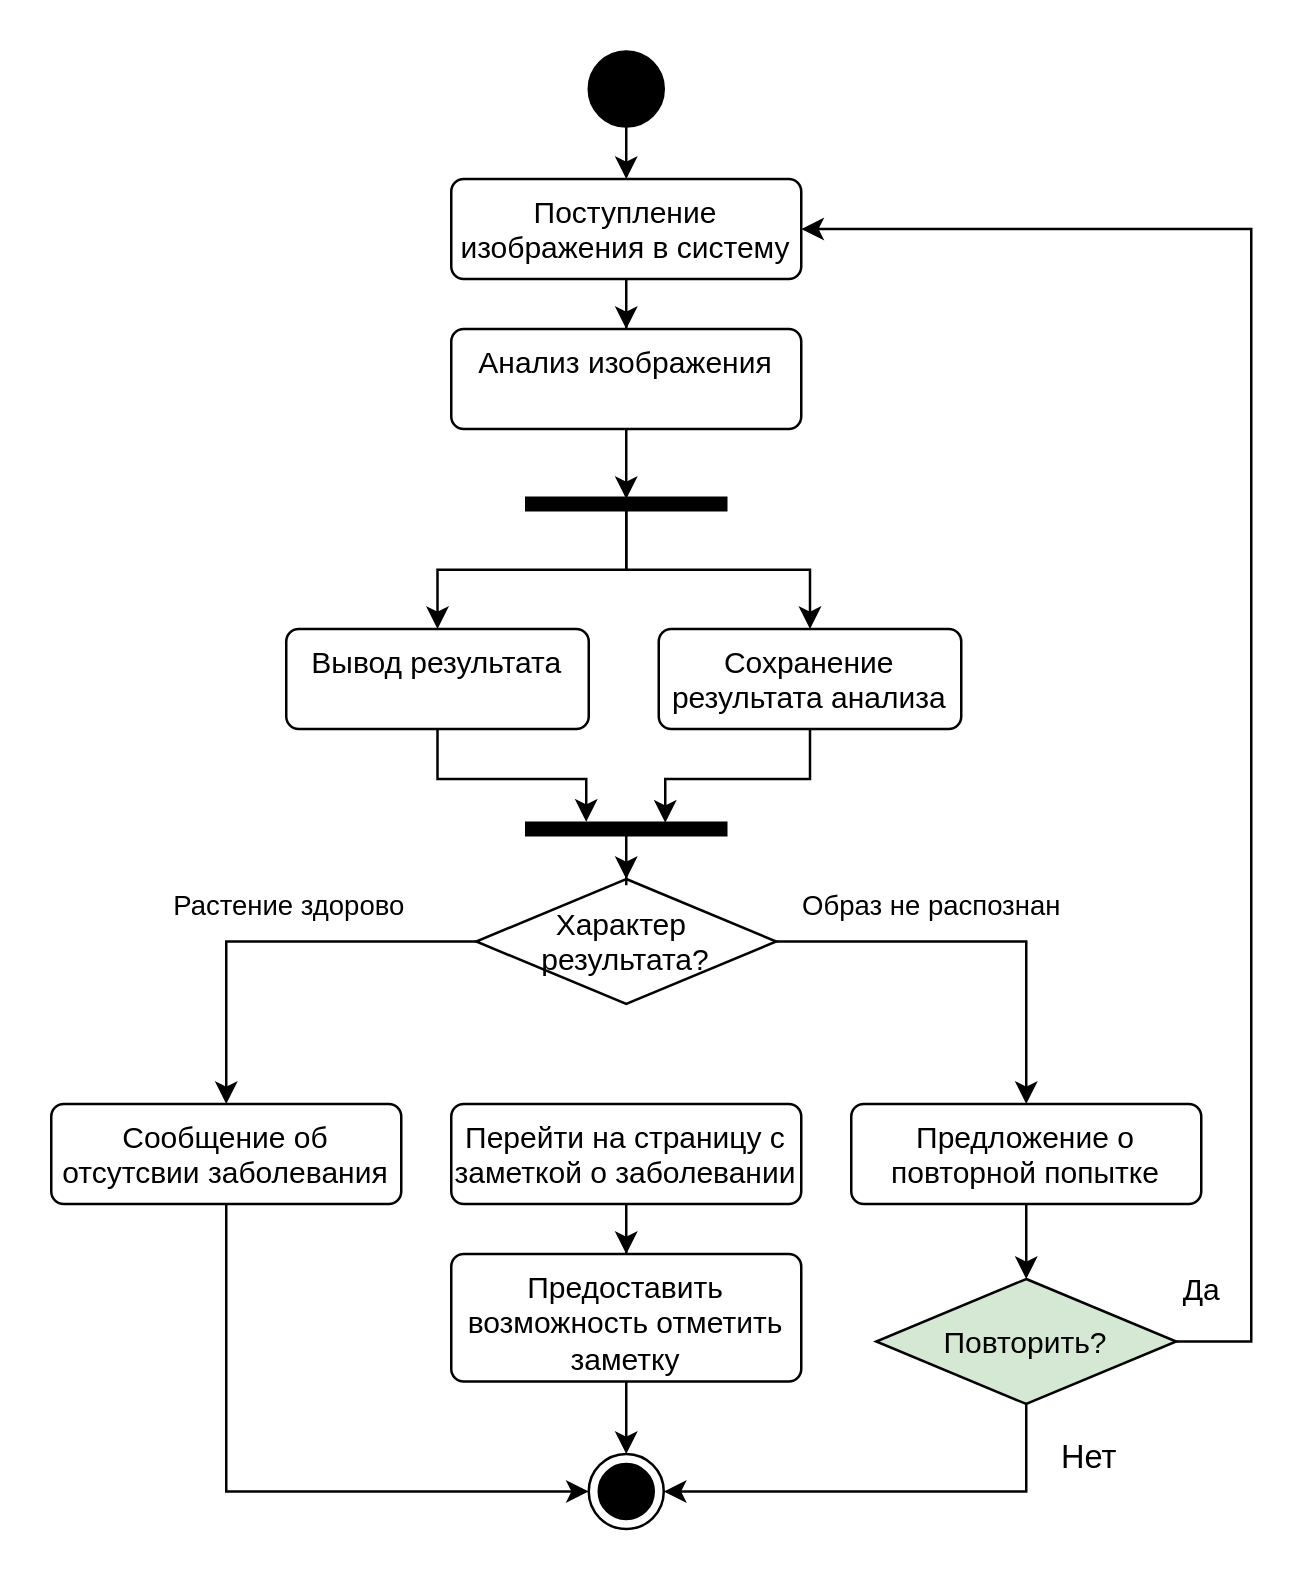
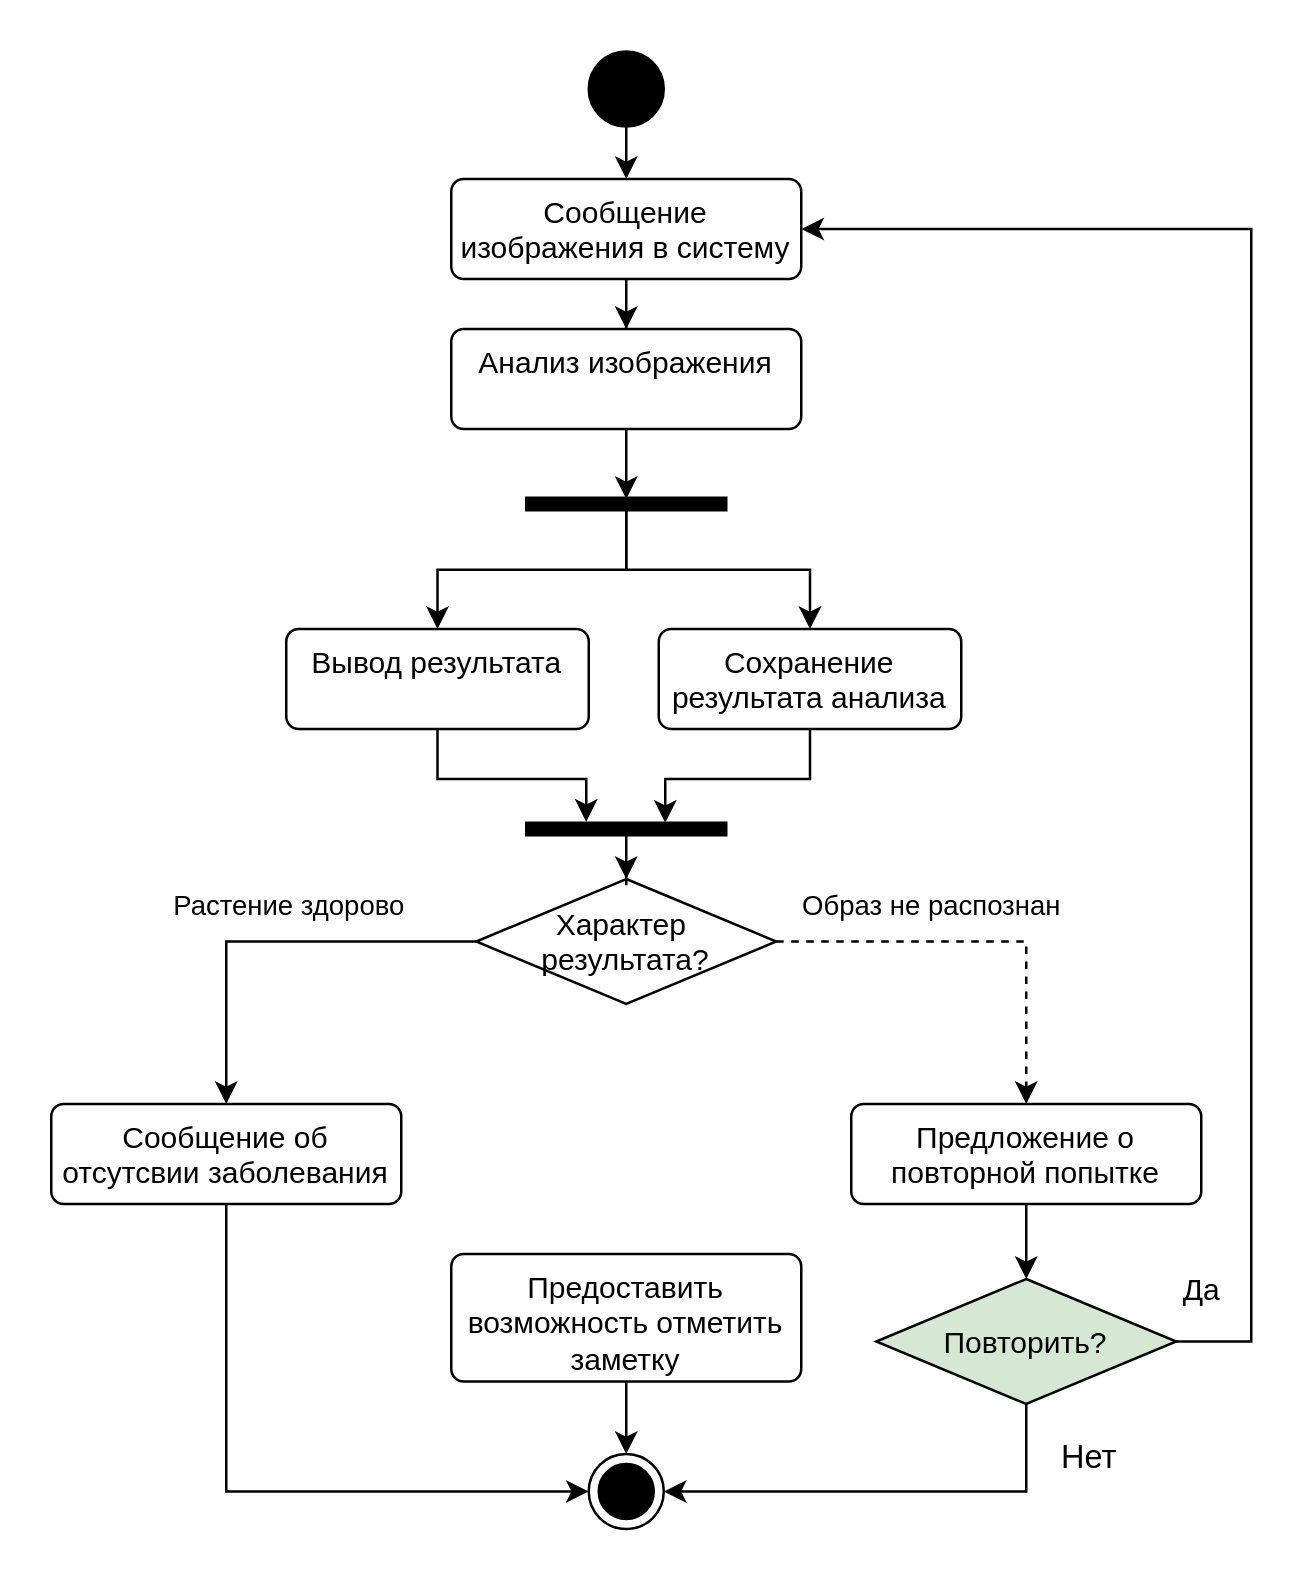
  <mxCell id="0" />
  <mxCell id="1" parent="0" />
  <mxCell id="2" style="edgeStyle=orthogonalEdgeStyle;rounded=0;orthogonalLoop=1;jettySize=auto;html=1;entryX=0.5;entryY=0;entryDx=0;entryDy=0;" edge="1" parent="1" source="3" target="6"><mxGeometry relative="1" as="geometry" /></mxCell>
  <mxCell id="3" value="" style="ellipse;fillColor=strokeColor;html=1;" vertex="1" parent="1"><mxGeometry x="235" y="20" width="30" height="30" as="geometry" /></mxCell>
  <mxCell id="4" value="" style="ellipse;html=1;shape=endState;fillColor=strokeColor;" vertex="1" parent="1"><mxGeometry x="235" y="581" width="30" height="30" as="geometry" /></mxCell>
  <mxCell id="5" style="edgeStyle=orthogonalEdgeStyle;rounded=0;orthogonalLoop=1;jettySize=auto;html=1;entryX=0.5;entryY=0;entryDx=0;entryDy=0;" edge="1" parent="1" source="6" target="7"><mxGeometry relative="1" as="geometry" /></mxCell>
- <mxCell id="6" value="Поступление изображения в систему" style="html=1;align=center;verticalAlign=top;rounded=1;absoluteArcSize=1;arcSize=10;dashed=0;whiteSpace=wrap;" vertex="1" parent="1"><mxGeometry x="180" y="71" width="140" height="40" as="geometry" /></mxCell>
+ <mxCell id="6" value="Сообщение изображения в систему" style="html=1;align=center;verticalAlign=top;rounded=1;absoluteArcSize=1;arcSize=10;dashed=0;whiteSpace=wrap;" vertex="1" parent="1"><mxGeometry x="180" y="71" width="140" height="40" as="geometry" /></mxCell>
  <mxCell id="7" value="Анализ изображения" style="html=1;align=center;verticalAlign=top;rounded=1;absoluteArcSize=1;arcSize=10;dashed=0;whiteSpace=wrap;" vertex="1" parent="1"><mxGeometry x="180" y="131" width="140" height="40" as="geometry" /></mxCell>
  <mxCell id="8" style="edgeStyle=orthogonalEdgeStyle;rounded=0;orthogonalLoop=1;jettySize=auto;html=1;" edge="1" parent="1" source="11" target="13"><mxGeometry relative="1" as="geometry" /></mxCell>
- <mxCell id="9" style="edgeStyle=orthogonalEdgeStyle;rounded=0;orthogonalLoop=1;jettySize=auto;html=1;entryX=0.5;entryY=0;entryDx=0;entryDy=0;" edge="1" parent="1" source="11" target="19"><mxGeometry relative="1" as="geometry" /></mxCell>
+ <mxCell id="9" style="edgeStyle=orthogonalEdgeStyle;rounded=0;orthogonalLoop=1;jettySize=auto;html=1;entryX=0.5;entryY=0;entryDx=0;entryDy=0;dashed=1;" edge="1" parent="1" source="11" target="19"><mxGeometry relative="1" as="geometry" /></mxCell>
  <mxCell id="10" value="Образ не распознан" style="edgeLabel;html=1;align=center;verticalAlign=middle;resizable=0;points=[];" vertex="1" connectable="0" parent="9"><mxGeometry x="-0.494" y="-1" relative="1" as="geometry"><mxPoint x="19" y="-16" as="offset" /></mxGeometry></mxCell>
  <mxCell id="11" value="Характер &#10;результата?" style="rhombus;" vertex="1" parent="1"><mxGeometry x="190" y="351" width="120" height="50" as="geometry" /></mxCell>
  <mxCell id="12" style="edgeStyle=orthogonalEdgeStyle;rounded=0;orthogonalLoop=1;jettySize=auto;html=1;entryX=0;entryY=0.5;entryDx=0;entryDy=0;" edge="1" parent="1" source="13" target="4"><mxGeometry relative="1" as="geometry"><Array as="points"><mxPoint x="90" y="596" /></Array></mxGeometry></mxCell>
  <mxCell id="13" value="Сообщение об отсутсвии заболевания" style="html=1;align=center;verticalAlign=top;rounded=1;absoluteArcSize=1;arcSize=10;dashed=0;whiteSpace=wrap;" vertex="1" parent="1"><mxGeometry y="441" width="140" height="40" as="geometry" x="20" /></mxCell>
- <mxCell id="14" style="edgeStyle=orthogonalEdgeStyle;rounded=0;orthogonalLoop=1;jettySize=auto;html=1;entryX=0.5;entryY=0;entryDx=0;entryDy=0;" edge="1" parent="1" source="15" target="17"><mxGeometry relative="1" as="geometry" /></mxCell>
- <mxCell id="15" value="Перейти на страницу с заметкой о заболевании" style="html=1;align=center;verticalAlign=top;rounded=1;absoluteArcSize=1;arcSize=10;dashed=0;whiteSpace=wrap;" vertex="1" parent="1"><mxGeometry x="180" y="441" width="140" height="40" as="geometry" /></mxCell>
  <mxCell id="16" style="edgeStyle=orthogonalEdgeStyle;rounded=0;orthogonalLoop=1;jettySize=auto;html=1;entryX=0.5;entryY=0;entryDx=0;entryDy=0;" edge="1" parent="1" source="17" target="4"><mxGeometry relative="1" as="geometry" /></mxCell>
  <mxCell id="17" value="Предоставить возможность отметить заметку" style="html=1;align=center;verticalAlign=top;rounded=1;absoluteArcSize=1;arcSize=10;dashed=0;whiteSpace=wrap;" vertex="1" parent="1"><mxGeometry x="180" y="501" width="140" height="51" as="geometry" /></mxCell>
  <mxCell id="18" style="edgeStyle=orthogonalEdgeStyle;rounded=0;orthogonalLoop=1;jettySize=auto;html=1;entryX=0.5;entryY=0;entryDx=0;entryDy=0;" edge="1" parent="1" source="19" target="34"><mxGeometry relative="1" as="geometry" /></mxCell>
  <mxCell id="19" value="Предложение о повторной попытке" style="html=1;align=center;verticalAlign=top;rounded=1;absoluteArcSize=1;arcSize=10;dashed=0;whiteSpace=wrap;" vertex="1" parent="1"><mxGeometry x="340" y="441" width="140" height="40" as="geometry" /></mxCell>
  <mxCell id="20" style="edgeStyle=orthogonalEdgeStyle;rounded=0;orthogonalLoop=1;jettySize=auto;html=1;entryX=0.5;entryY=0;entryDx=0;entryDy=0;" edge="1" parent="1" source="22" target="24"><mxGeometry relative="1" as="geometry" /></mxCell>
  <mxCell id="21" style="edgeStyle=orthogonalEdgeStyle;rounded=0;orthogonalLoop=1;jettySize=auto;html=1;entryX=0.5;entryY=0;entryDx=0;entryDy=0;" edge="1" parent="1" source="22" target="25"><mxGeometry relative="1" as="geometry" /></mxCell>
  <mxCell id="22" value="" style="html=1;points=[];perimeter=orthogonalPerimeter;fillColor=strokeColor;rotation=90;" vertex="1" parent="1"><mxGeometry x="247.5" y="161" width="5" height="80" as="geometry" /></mxCell>
  <mxCell id="23" style="edgeStyle=orthogonalEdgeStyle;rounded=0;orthogonalLoop=1;jettySize=auto;html=1;entryX=0.1;entryY=0.5;entryDx=0;entryDy=0;entryPerimeter=0;" edge="1" parent="1" source="7" target="22"><mxGeometry relative="1" as="geometry" /></mxCell>
  <mxCell id="24" value="Вывод результата" style="html=1;align=center;verticalAlign=top;rounded=1;absoluteArcSize=1;arcSize=10;dashed=0;whiteSpace=wrap;" vertex="1" parent="1"><mxGeometry x="114" y="251" width="121" height="40" as="geometry" /></mxCell>
  <mxCell id="25" value="Сохранение результата анализа" style="html=1;align=center;verticalAlign=top;rounded=1;absoluteArcSize=1;arcSize=10;dashed=0;whiteSpace=wrap;" vertex="1" parent="1"><mxGeometry x="263" y="251" width="121" height="40" as="geometry" /></mxCell>
  <mxCell id="26" style="edgeStyle=orthogonalEdgeStyle;rounded=0;orthogonalLoop=1;jettySize=auto;html=1;entryX=0.5;entryY=0;entryDx=0;entryDy=0;" edge="1" parent="1" source="27" target="11"><mxGeometry relative="1" as="geometry" /></mxCell>
  <mxCell id="27" value="" style="html=1;points=[];perimeter=orthogonalPerimeter;fillColor=strokeColor;rotation=90;" vertex="1" parent="1"><mxGeometry x="247.5" y="291" width="5" height="80" as="geometry" /></mxCell>
  <mxCell id="28" style="edgeStyle=orthogonalEdgeStyle;rounded=0;orthogonalLoop=1;jettySize=auto;html=1;entryX=-0.071;entryY=0.7;entryDx=0;entryDy=0;entryPerimeter=0;" edge="1" parent="1" source="24" target="27"><mxGeometry relative="1" as="geometry" /></mxCell>
  <mxCell id="29" style="edgeStyle=orthogonalEdgeStyle;rounded=0;orthogonalLoop=1;jettySize=auto;html=1;entryX=0.005;entryY=0.305;entryDx=0;entryDy=0;entryPerimeter=0;" edge="1" parent="1" source="25" target="27"><mxGeometry relative="1" as="geometry" /></mxCell>
  <mxCell id="30" value="Растение здорово" style="edgeLabel;html=1;align=center;verticalAlign=middle;resizable=0;points=[];" vertex="1" connectable="0" parent="1"><mxGeometry x="114" y="361" as="geometry" /></mxCell>
  <mxCell id="31" style="edgeStyle=orthogonalEdgeStyle;rounded=0;orthogonalLoop=1;jettySize=auto;html=1;entryX=1;entryY=0.5;entryDx=0;entryDy=0;" edge="1" parent="1" source="34" target="6"><mxGeometry relative="1" as="geometry"><Array as="points"><mxPoint x="500" y="536" /><mxPoint x="500" y="91" /></Array></mxGeometry></mxCell>
  <mxCell id="32" style="edgeStyle=orthogonalEdgeStyle;rounded=0;orthogonalLoop=1;jettySize=auto;html=1;entryX=1;entryY=0.5;entryDx=0;entryDy=0;" edge="1" parent="1" source="34" target="4"><mxGeometry relative="1" as="geometry"><Array as="points"><mxPoint x="410" y="596" /></Array></mxGeometry></mxCell>
  <mxCell id="33" value="&lt;font style=&quot;font-size: 13px;&quot;&gt;Нет&lt;/font&gt;" style="edgeLabel;html=1;align=center;verticalAlign=middle;resizable=0;points=[];" vertex="1" connectable="0" parent="32"><mxGeometry x="-0.762" y="2" relative="1" as="geometry"><mxPoint x="22" y="-1" as="offset" /></mxGeometry></mxCell>
  <mxCell id="34" value="Повторить?" style="rhombus;fillColor=#d5e8d4;" vertex="1" parent="1"><mxGeometry x="350" y="511" width="120" height="50" as="geometry" /></mxCell>
  <mxCell id="35" value="Да" style="text;html=1;align=center;verticalAlign=middle;resizable=0;points=[];autosize=1;strokeColor=none;fillColor=none;" vertex="1" parent="1"><mxGeometry x="460" y="501" width="40" height="30" as="geometry" /></mxCell>
